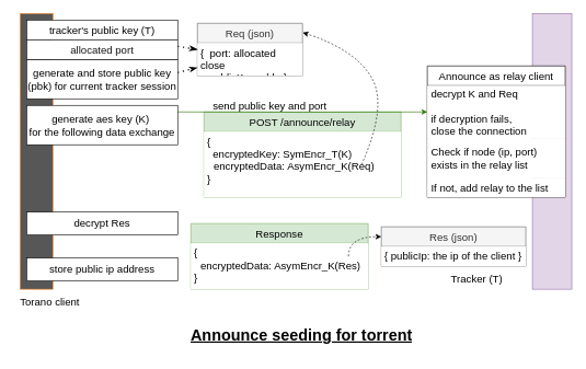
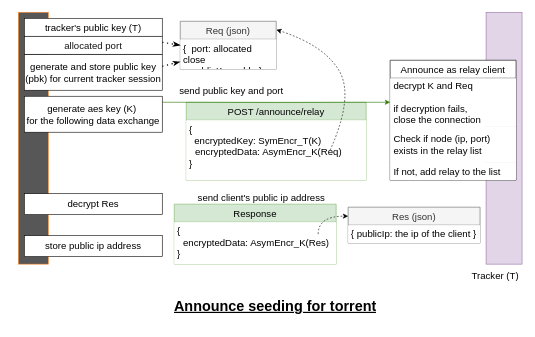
  <mxCell id="0" />
  <mxCell id="1" parent="0" />
  <mxCell id="2" value="Response" style="swimlane;fontStyle=0;childLayout=stackLayout;horizontal=1;startSize=30;horizontalStack=0;resizeParent=1;resizeParentMax=0;resizeLast=0;collapsible=1;marginBottom=0;rounded=0;fontSize=16;strokeColor=#82b366;fillColor=#d5e8d4;" parent="1" vertex="1"><mxGeometry x="290" y="340" width="270" height="100" as="geometry" /></mxCell>
  <mxCell id="3" value="&lt;h1&gt;&lt;/h1&gt;&lt;span style=&quot;font-size: 16px;&quot;&gt;{&lt;/span&gt;&lt;span style=&quot;font-size: 16px;&quot;&gt;&lt;br&gt;&lt;/span&gt;&amp;nbsp; &amp;nbsp;&lt;span style=&quot;font-size: 16px;&quot;&gt;encryptedData: AsymEncr_K&lt;/span&gt;&lt;span style=&quot;font-size: 16px;&quot;&gt;(Res)&lt;/span&gt;&lt;br style=&quot;padding: 0px; margin: 0px; font-size: 16px;&quot;&gt;&lt;span style=&quot;font-size: 16px;&quot;&gt;}&lt;/span&gt;&lt;span style=&quot;background-color: initial;&quot;&gt;&lt;br&gt;&lt;/span&gt;" style="text;html=1;strokeColor=none;fillColor=default;spacing=5;spacingTop=-20;whiteSpace=wrap;overflow=hidden;rounded=0;" parent="2" vertex="1"><mxGeometry y="30" width="270" height="70" as="geometry" /></mxCell>
  <mxCell id="4" value="POST /announce/relay" style="swimlane;fontStyle=0;childLayout=stackLayout;horizontal=1;startSize=30;horizontalStack=0;resizeParent=1;resizeParentMax=0;resizeLast=0;collapsible=1;marginBottom=0;rounded=0;fontSize=16;strokeColor=#82b366;fillColor=#d5e8d4;" parent="1" vertex="1"><mxGeometry x="310" y="170" width="300" height="130" as="geometry" /></mxCell>
  <mxCell id="5" value="&lt;h1&gt;&lt;/h1&gt;&lt;span style=&quot;font-size: 16px;&quot;&gt;{&lt;/span&gt;&lt;br style=&quot;padding: 0px; margin: 0px; font-size: 16px;&quot;&gt;&lt;span style=&quot;font-size: 16px;&quot;&gt;&amp;nbsp; encryptedKey: SymEncr_&lt;/span&gt;&lt;span style=&quot;font-size: 16px;&quot;&gt;T&lt;/span&gt;&lt;span style=&quot;font-size: 16px;&quot;&gt;(K)&lt;br&gt;&lt;/span&gt;&amp;nbsp; &amp;nbsp;&lt;span style=&quot;font-size: 16px;&quot;&gt;encryptedData: AsymEncr_K&lt;/span&gt;&lt;span style=&quot;font-size: 16px;&quot;&gt;(Req)&lt;/span&gt;&lt;br style=&quot;padding: 0px; margin: 0px; font-size: 16px;&quot;&gt;&lt;span style=&quot;font-size: 16px;&quot;&gt;}&lt;/span&gt;&lt;span style=&quot;background-color: initial;&quot;&gt;&lt;br&gt;&lt;/span&gt;" style="text;html=1;strokeColor=none;fillColor=default;spacing=5;spacingTop=-20;whiteSpace=wrap;overflow=hidden;rounded=0;" parent="4" vertex="1"><mxGeometry y="30" width="300" height="100" as="geometry" /></mxCell>
  <mxCell id="6" value="&lt;h1&gt;&lt;u&gt;Announce seeding for torrent&lt;/u&gt;&lt;/h1&gt;&lt;span style=&quot;background-color: initial;&quot;&gt;&lt;br&gt;&lt;/span&gt;" style="text;html=1;strokeColor=none;fillColor=none;spacing=5;spacingTop=-20;whiteSpace=wrap;overflow=hidden;rounded=0;" parent="1" vertex="1"><mxGeometry x="285" y="490" width="380" height="50" as="geometry" /></mxCell>
  <mxCell id="7" value="" style="rounded=0;whiteSpace=wrap;html=1;fillColor=#575757;gradientColor=none;strokeColor=#FF8826;" parent="1" vertex="1"><mxGeometry x="30" y="20" width="50" height="420" as="geometry" /></mxCell>
  <mxCell id="8" value="" style="rounded=0;whiteSpace=wrap;html=1;fillColor=#e1d5e7;strokeColor=#9673a6;" parent="1" vertex="1"><mxGeometry x="810" y="20" width="60" height="420" as="geometry" /></mxCell>
- <mxCell id="9" value="&lt;font style=&quot;font-size: 16px;&quot;&gt;Tracker (T)&lt;br&gt;&lt;/font&gt;" style="text;html=1;align=center;verticalAlign=middle;resizable=0;points=[];autosize=1;strokeColor=none;fillColor=none;" parent="1" vertex="1"><mxGeometry x="680" y="415" width="90" height="20" as="geometry" /></mxCell>
+ <mxCell id="9" value="&lt;font style=&quot;font-size: 16px;&quot;&gt;Tracker (T)&lt;br&gt;&lt;/font&gt;" style="text;html=1;align=center;verticalAlign=middle;resizable=0;points=[];autosize=1;strokeColor=none;fillColor=none;" parent="1" vertex="1"><mxGeometry x="780" y="450" width="90" height="20" as="geometry" /></mxCell>
  <mxCell id="10" value="&lt;font style=&quot;font-size: 16px;&quot;&gt;tracker's public key (T)&lt;br&gt;&lt;/font&gt;" style="rounded=0;whiteSpace=wrap;html=1;fillColor=default;strokeColor=#050301;" parent="1" vertex="1"><mxGeometry x="40" y="30" width="230" height="30" as="geometry" /></mxCell>
  <mxCell id="11" style="edgeStyle=orthogonalEdgeStyle;rounded=0;orthogonalLoop=1;jettySize=auto;html=1;exitX=1;exitY=0.5;exitDx=0;exitDy=0;fontSize=16;fontColor=#000000;fillColor=#60a917;strokeColor=#2D7600;entryX=0;entryY=0.5;entryDx=0;entryDy=0;" parent="1" target="16" edge="1"><mxGeometry relative="1" as="geometry"><mxPoint x="270" y="170" as="sourcePoint" /><mxPoint x="600" y="170" as="targetPoint" /><Array as="points" /></mxGeometry></mxCell>
- <mxCell id="12" value="&lt;font style=&quot;font-size: 16px;&quot;&gt;send public key and port&lt;br&gt;&lt;/font&gt;" style="text;html=1;align=center;verticalAlign=middle;resizable=0;points=[];autosize=1;strokeColor=none;fillColor=none;" parent="1" vertex="1"><mxGeometry x="315" y="150" width="190" height="20" as="geometry" /></mxCell>
+ <mxCell id="12" value="&lt;font style=&quot;font-size: 16px;&quot;&gt;send public key and port&lt;br&gt;&lt;/font&gt;" style="text;html=1;align=center;verticalAlign=middle;resizable=0;points=[];autosize=1;strokeColor=none;fillColor=none;" parent="1" vertex="1"><mxGeometry x="290" y="140" width="190" height="20" as="geometry" /></mxCell>
+ <mxCell id="13" value="&lt;font style=&quot;font-size: 16px;&quot;&gt;send client's public ip address&lt;br&gt;&lt;/font&gt;" style="text;html=1;align=center;verticalAlign=middle;resizable=0;points=[];autosize=1;strokeColor=none;fillColor=none;" parent="1" vertex="1"><mxGeometry x="320" y="320" width="230" height="20" as="geometry" /></mxCell>
  <mxCell id="14" value="&lt;font style=&quot;font-size: 16px;&quot;&gt;generate and store public key (pbk) for current tracker session&lt;/font&gt;" style="rounded=0;whiteSpace=wrap;html=1;fillColor=default;strokeColor=#0D0702;" parent="1" vertex="1"><mxGeometry x="40" y="90" width="230" height="60" as="geometry" /></mxCell>
  <mxCell id="15" value="Announce as relay client" style="swimlane;fontStyle=0;childLayout=stackLayout;horizontal=1;startSize=30;horizontalStack=0;resizeParent=1;resizeParentMax=0;resizeLast=0;collapsible=1;marginBottom=0;rounded=0;fontSize=16;fontColor=default;strokeColor=#000000;fillColor=default;" parent="1" vertex="1"><mxGeometry x="650" y="100" width="210" height="200" as="geometry" /></mxCell>
  <mxCell id="16" value="decrypt K and Req&#10;&#10;if decryption fails, &#10;close the connection" style="text;strokeColor=none;fillColor=default;align=left;verticalAlign=middle;spacingLeft=4;spacingRight=4;overflow=hidden;points=[[0,0.5],[1,0.5]];portConstraint=eastwest;rotatable=0;rounded=0;fontSize=16;fontColor=#000000;dashed=1;dashPattern=1 1;" parent="15" vertex="1"><mxGeometry y="30" width="210" height="80" as="geometry" /></mxCell>
  <mxCell id="17" value="Check if node (ip, port) &#10;exists in the relay list" style="text;strokeColor=none;fillColor=default;align=left;verticalAlign=middle;spacingLeft=4;spacingRight=4;overflow=hidden;points=[[0,0.5],[1,0.5]];portConstraint=eastwest;rotatable=0;rounded=0;fontSize=16;fontColor=#000000;" parent="15" vertex="1"><mxGeometry y="110" width="210" height="60" as="geometry" /></mxCell>
  <mxCell id="18" value="If not, add relay to the list" style="text;strokeColor=none;fillColor=default;align=left;verticalAlign=middle;spacingLeft=4;spacingRight=4;overflow=hidden;points=[[0,0.5],[1,0.5]];portConstraint=eastwest;rotatable=0;rounded=0;fontSize=16;fontColor=#000000;" parent="15" vertex="1"><mxGeometry y="170" width="210" height="30" as="geometry" /></mxCell>
  <mxCell id="19" value="&lt;font style=&quot;font-size: 16px;&quot;&gt;&lt;font color=&quot;#141414&quot;&gt;allocated port&lt;/font&gt;&lt;br&gt;&lt;/font&gt;" style="rounded=0;whiteSpace=wrap;html=1;fillColor=default;strokeColor=#050301;" parent="1" vertex="1"><mxGeometry x="40" y="60" width="230" height="30" as="geometry" /></mxCell>
  <mxCell id="20" value="&lt;font style=&quot;font-size: 16px;&quot;&gt;decrypt Res&lt;/font&gt;" style="rounded=0;whiteSpace=wrap;html=1;fillColor=default;strokeColor=#050301;" parent="1" vertex="1"><mxGeometry x="40" y="322.5" width="230" height="35" as="geometry" /></mxCell>
  <mxCell id="21" value="&lt;font style=&quot;font-size: 16px;&quot;&gt;generate aes key (K)&amp;nbsp;&lt;br&gt;for the following data exchange&lt;/font&gt;" style="rounded=0;whiteSpace=wrap;html=1;fillColor=default;strokeColor=#050301;" parent="1" vertex="1"><mxGeometry x="40" y="160" width="230" height="60" as="geometry" /></mxCell>
- <mxCell id="22" value="&lt;font style=&quot;font-size: 16px;&quot;&gt;Torano client&lt;br&gt;&lt;/font&gt;" style="text;html=1;align=center;verticalAlign=middle;resizable=0;points=[];autosize=1;strokeColor=none;fillColor=none;" parent="1" vertex="1"><mxGeometry y="450" width="110" height="20" as="geometry" x="20" /></mxCell>
  <mxCell id="23" value="Req (json)" style="swimlane;fontStyle=0;childLayout=stackLayout;horizontal=1;startSize=30;horizontalStack=0;resizeParent=1;resizeParentMax=0;resizeLast=0;collapsible=1;marginBottom=0;rounded=0;fontSize=16;strokeColor=#666666;fillColor=#f5f5f5;fontColor=#333333;" parent="1" vertex="1"><mxGeometry x="300" y="35" width="160" height="80" as="geometry" /></mxCell>
  <mxCell id="24" value="&lt;h1&gt;&lt;/h1&gt;&lt;span style=&quot;font-size: 16px;&quot;&gt;{&amp;nbsp; port: allocated close &lt;br&gt;&amp;nbsp; &amp;nbsp;publicKey: pbk&amp;nbsp; }&lt;/span&gt;&lt;span style=&quot;background-color: initial;&quot;&gt;&lt;br&gt;&lt;/span&gt;" style="text;html=1;strokeColor=none;fillColor=default;spacing=5;spacingTop=-20;whiteSpace=wrap;overflow=hidden;rounded=0;" parent="23" vertex="1"><mxGeometry y="30" width="160" height="50" as="geometry" /></mxCell>
  <mxCell id="25" value="" style="endArrow=classicThin;dashed=1;html=1;dashPattern=1 3;strokeWidth=2;rounded=0;fontSize=8;fontColor=#141414;endFill=1;entryX=0;entryY=0.5;entryDx=0;entryDy=0;" parent="1" target="23" edge="1"><mxGeometry width="50" height="50" relative="1" as="geometry"><mxPoint x="270" y="70" as="sourcePoint" /><mxPoint x="320" y="20" as="targetPoint" /></mxGeometry></mxCell>
  <mxCell id="26" value="" style="endArrow=classicThin;dashed=1;html=1;dashPattern=1 3;strokeWidth=2;rounded=0;fontSize=8;fontColor=#141414;endFill=1;entryX=0;entryY=0.75;entryDx=0;entryDy=0;" parent="1" target="24" edge="1"><mxGeometry width="50" height="50" relative="1" as="geometry"><mxPoint x="270" y="110" as="sourcePoint" /><mxPoint x="340" y="100" as="targetPoint" /></mxGeometry></mxCell>
  <mxCell id="27" value="Res (json)" style="swimlane;fontStyle=0;childLayout=stackLayout;horizontal=1;startSize=30;horizontalStack=0;resizeParent=1;resizeParentMax=0;resizeLast=0;collapsible=1;marginBottom=0;rounded=0;fontSize=16;strokeColor=#666666;fillColor=#f5f5f5;fontColor=#333333;" parent="1" vertex="1"><mxGeometry x="580" y="345" width="220" height="60" as="geometry" /></mxCell>
  <mxCell id="28" value="&lt;h1&gt;&lt;/h1&gt;&lt;span style=&quot;background-color: initial;&quot;&gt;&lt;span style=&quot;font-size: 16px;&quot;&gt;{ publicIp: the ip of the client }&lt;/span&gt;&lt;br&gt;&lt;/span&gt;" style="text;html=1;strokeColor=none;fillColor=default;spacing=5;spacingTop=-20;whiteSpace=wrap;overflow=hidden;rounded=0;" parent="27" vertex="1"><mxGeometry y="30" width="220" height="30" as="geometry" /></mxCell>
  <mxCell id="29" value="" style="curved=1;endArrow=classic;html=1;rounded=0;fontSize=8;fontColor=#141414;dashed=1;entryX=0;entryY=0.25;entryDx=0;entryDy=0;" parent="27" target="27" edge="1"><mxGeometry width="50" height="50" relative="1" as="geometry"><mxPoint x="-50" y="45" as="sourcePoint" /><mxPoint x="130" y="35" as="targetPoint" /><Array as="points"><mxPoint x="-50" y="15" /></Array></mxGeometry></mxCell>
  <mxCell id="30" value="" style="curved=1;endArrow=classic;html=1;rounded=0;fontSize=8;fontColor=#141414;dashed=1;entryX=1.002;entryY=0.176;entryDx=0;entryDy=0;entryPerimeter=0;" parent="1" target="23" edge="1"><mxGeometry width="50" height="50" relative="1" as="geometry"><mxPoint x="550" y="250" as="sourcePoint" /><mxPoint x="480" y="115" as="targetPoint" /><Array as="points"><mxPoint x="590" y="160" /><mxPoint x="540" y="75" /></Array></mxGeometry></mxCell>
  <mxCell id="31" value="&lt;font style=&quot;font-size: 16px;&quot;&gt;store public ip address&lt;/font&gt;" style="rounded=0;whiteSpace=wrap;html=1;fillColor=default;strokeColor=#050301;" parent="1" vertex="1"><mxGeometry x="40" y="392.5" width="230" height="35" as="geometry" /></mxCell>
